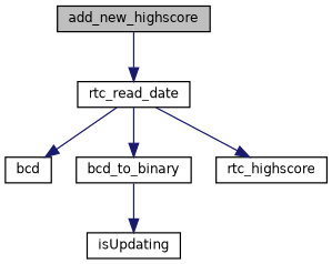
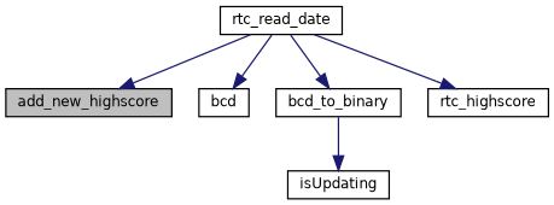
  digraph {
    rankdir=TB
    node [color=black fillcolor=white fontname=Helvetica fontsize=10 shape=record style=filled]
    edge [color=midnightblue fontname=Helvetica fontsize=10 labelfontname=Helvetica labelfontsize=10 style=solid]
    n1 [fillcolor=grey75 fontcolor=black height=0.2 label=add_new_highscore width=0.4]
    n2 [height=0.2 label=rtc_read_date width=0.4]
    n3 [height=0.2 label=bcd width=0.4]
    n4 [height=0.2 label=bcd_to_binary width=0.4]
    n5 [height=0.2 label=rtc_highscore width=0.4]
    n6 [height=0.2 label=isUpdating width=0.4]
-   n1 -> n2
+   n2 -> n1
    n2 -> n3
    n2 -> n4
    n2 -> n5
    n4 -> n6
  }
